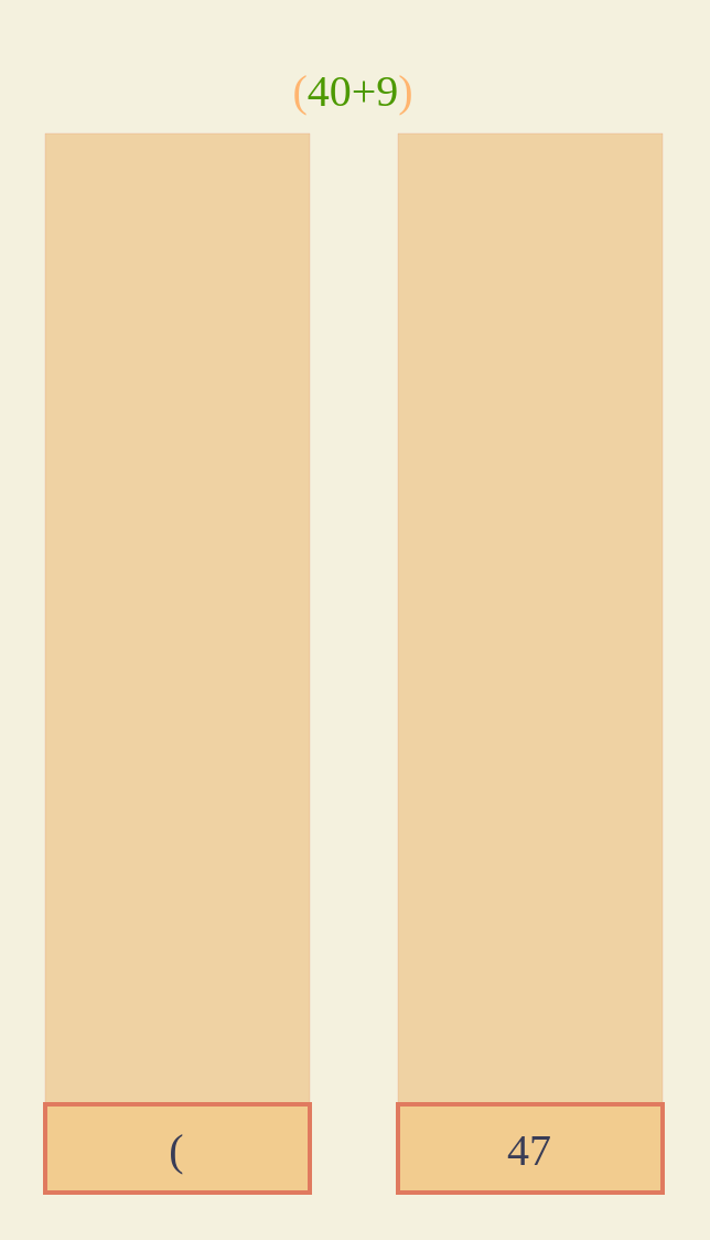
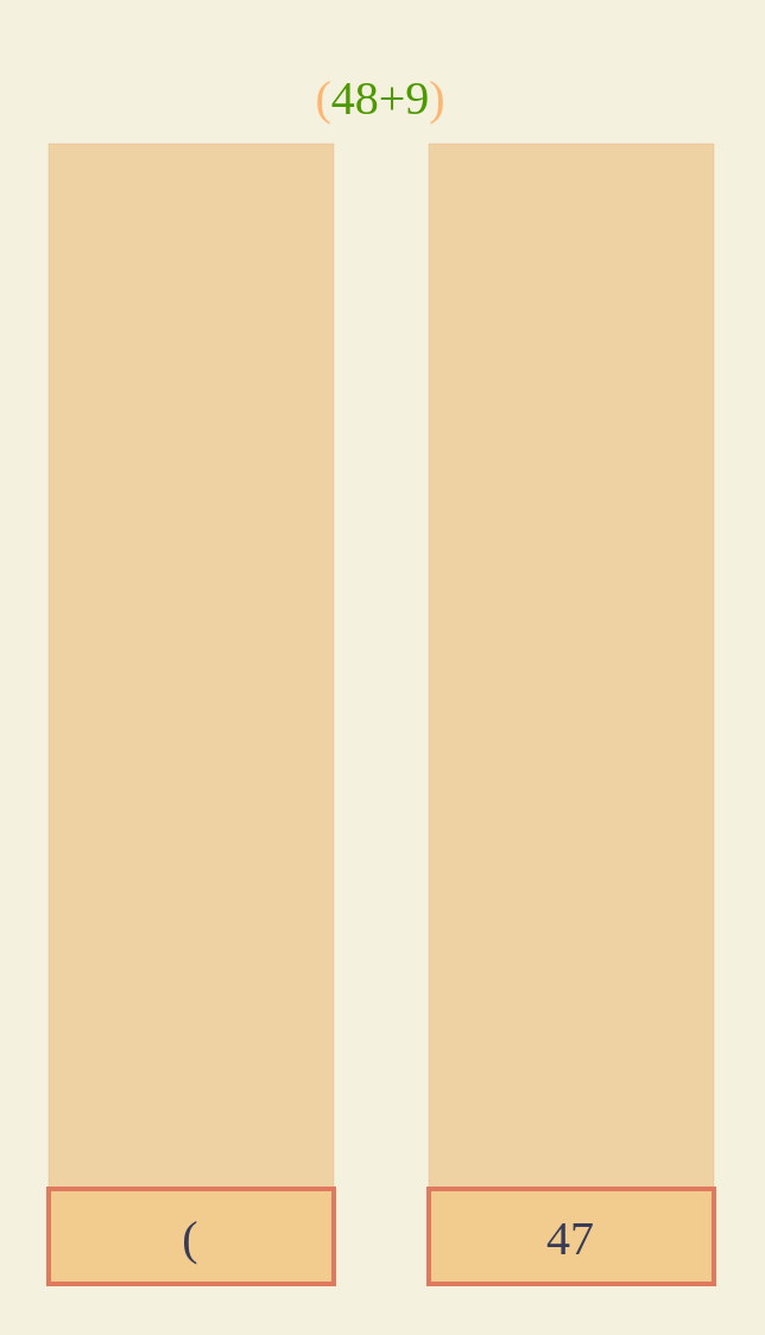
  <mxCell id="0" />
  <mxCell id="1" parent="0" />
  <mxCell id="2" value="" style="rounded=0;whiteSpace=wrap;html=1;fillColor=#EFD2A3;strokeColor=#E07A5F;fontColor=#393C56;strokeWidth=0;" vertex="1" parent="1"><mxGeometry x="20" y="60" width="120" height="480" as="geometry" /></mxCell>
  <mxCell id="3" value="(" style="rounded=0;whiteSpace=wrap;html=1;fontFamily=Comic Sans MS;fillColor=#F2CC8F;strokeColor=#E07A5F;fontColor=#393C56;strokeWidth=2;fontSize=20;" vertex="1" parent="1"><mxGeometry x="20" y="500" width="120" height="40" as="geometry" /></mxCell>
- <mxCell id="4" value="&lt;font color=&quot;#ffb570&quot;&gt;(&lt;/font&gt;&lt;font color=&quot;#4d9900&quot;&gt;40+9&lt;/font&gt;&lt;font color=&quot;#ffb570&quot;&gt;)&lt;/font&gt;" style="text;html=1;strokeColor=none;fillColor=none;align=center;verticalAlign=middle;whiteSpace=wrap;rounded=0;fontFamily=Comic Sans MS;fontSize=20;fontColor=#393C56;" vertex="1" parent="1"><mxGeometry x="75" y="20" width="170" height="40" as="geometry" /></mxCell>
+ <mxCell id="4" value="&lt;font color=&quot;#ffb570&quot;&gt;(&lt;/font&gt;&lt;font color=&quot;#4d9900&quot;&gt;48+9&lt;/font&gt;&lt;font color=&quot;#ffb570&quot;&gt;)&lt;/font&gt;" style="text;html=1;strokeColor=none;fillColor=none;align=center;verticalAlign=middle;whiteSpace=wrap;rounded=0;fontFamily=Comic Sans MS;fontSize=20;fontColor=#393C56;" vertex="1" parent="1"><mxGeometry x="75" y="20" width="170" height="40" as="geometry" /></mxCell>
  <mxCell id="5" value="" style="rounded=0;whiteSpace=wrap;html=1;fillColor=#EFD2A3;strokeColor=#E07A5F;fontColor=#393C56;strokeWidth=0;" vertex="1" parent="1"><mxGeometry x="180" y="60" width="120" height="480" as="geometry" /></mxCell>
  <mxCell id="6" value="47" style="rounded=0;whiteSpace=wrap;html=1;fontFamily=Comic Sans MS;fillColor=#F2CC8F;strokeColor=#E07A5F;fontColor=#393C56;strokeWidth=2;fontSize=20;" vertex="1" parent="1"><mxGeometry x="180" y="500" width="120" height="40" as="geometry" /></mxCell>
